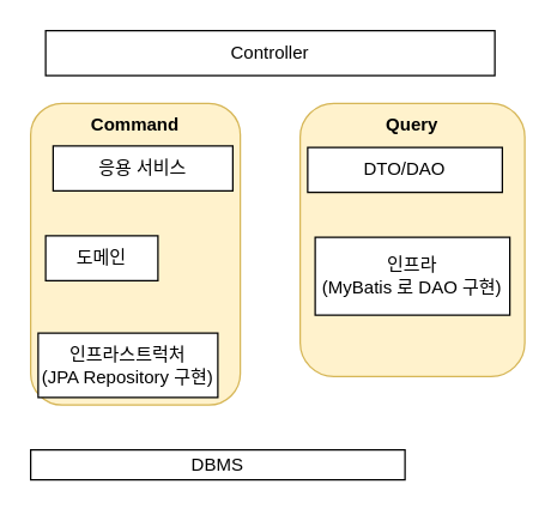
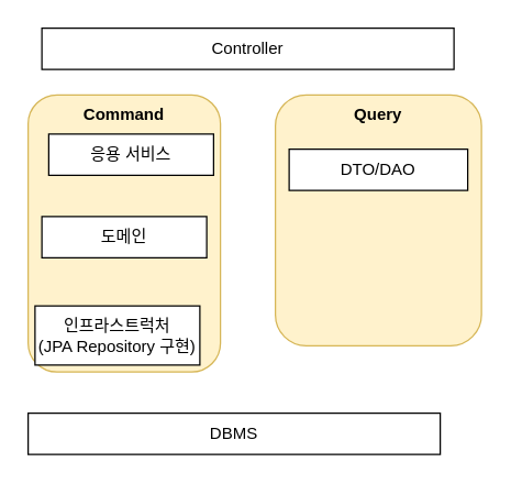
  <mxCell id="0" />
  <mxCell id="1" parent="0" />
  <mxCell id="2" value="Controller" style="rounded=0;whiteSpace=wrap;html=1;" vertex="1" parent="1"><mxGeometry x="30" y="20" width="300" height="30" as="geometry" /></mxCell>
  <mxCell id="3" value="Command" style="rounded=1;whiteSpace=wrap;html=1;verticalAlign=top;fontStyle=1;fillColor=#fff2cc;strokeColor=#d6b656;" vertex="1" parent="1"><mxGeometry x="20" y="68.5" width="140" height="201.5" as="geometry" /></mxCell>
- <mxCell id="4" value="DBMS" style="rounded=0;whiteSpace=wrap;html=1;" vertex="1" parent="1"><mxGeometry x="20" y="300" width="250" height="20" as="geometry" /></mxCell>
+ <mxCell id="4" value="DBMS" style="rounded=0;whiteSpace=wrap;html=1;" vertex="1" parent="1"><mxGeometry x="20" y="300" width="300" height="30" as="geometry" /></mxCell>
  <mxCell id="5" value="응용 서비스" style="rounded=0;whiteSpace=wrap;html=1;" vertex="1" parent="1"><mxGeometry x="35" y="97" width="120" height="30" as="geometry" /></mxCell>
  <mxCell id="6" value="인프라스트럭처&lt;div&gt;(JPA Repository 구현)&lt;/div&gt;" style="rounded=0;whiteSpace=wrap;html=1;" vertex="1" parent="1"><mxGeometry x="25" y="222" width="120" height="43" as="geometry" /></mxCell>
- <mxCell id="7" value="도메인" style="rounded=0;whiteSpace=wrap;html=1;" vertex="1" parent="1"><mxGeometry x="30" y="157" width="75" height="30" as="geometry" /></mxCell>
+ <mxCell id="7" value="도메인" style="rounded=0;whiteSpace=wrap;html=1;" vertex="1" parent="1"><mxGeometry x="30" y="157" width="120" height="30" as="geometry" /></mxCell>
  <mxCell id="8" value="Query" style="rounded=1;whiteSpace=wrap;html=1;verticalAlign=top;fontStyle=1;fillColor=#fff2cc;strokeColor=#d6b656;" vertex="1" parent="1"><mxGeometry x="200" y="68.5" width="150" height="182.5" as="geometry" /></mxCell>
- <mxCell id="9" value="DTO/DAO" style="rounded=0;whiteSpace=wrap;html=1;" vertex="1" parent="1"><mxGeometry x="205" y="98" width="130" height="30" as="geometry" /></mxCell>
- <mxCell id="10" value="&lt;div&gt;인프라&lt;/div&gt;&lt;div&gt;(MyBatis 로 DAO 구현)&lt;/div&gt;" style="rounded=0;whiteSpace=wrap;html=1;" vertex="1" parent="1"><mxGeometry x="210" y="158" width="130" height="52" as="geometry" /></mxCell>
+ <mxCell id="9" value="DTO/DAO" style="rounded=0;whiteSpace=wrap;html=1;" vertex="1" parent="1"><mxGeometry x="210" y="108" width="130" height="30" as="geometry" /></mxCell>
